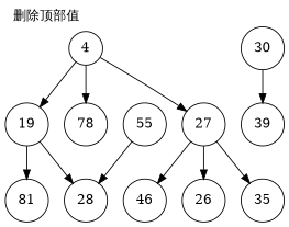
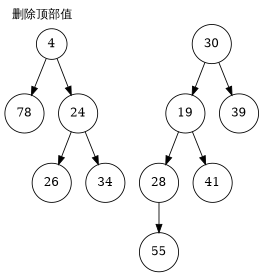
  digraph {
    label="删除顶部值"
    labeljust=l
    labelloc=t
    node [shape=circle]
    n1 [label=4]
    n2 [label=19]
    n3 [label=78]
-   n4 [label=27]
+   n4 [label=24]
    n5 [label=28]
-   n6 [label=81]
+   n6 [label=41]
    n7 [label=30]
    n8 [label=39]
-   n9 [label=46]
    n10 [label=26]
-   n11 [label=35]
+   n11 [label=34]
    n12 [label=55]
-   n1 -> n2
+   n7 -> n2
    n1 -> n3
    n1 -> n4
    n2 -> n5
    n2 -> n6
-   n4 -> n9
    n4 -> n10
    n4 -> n11
-   n12 -> n5
+   n5 -> n12
    n7 -> n8
  }
